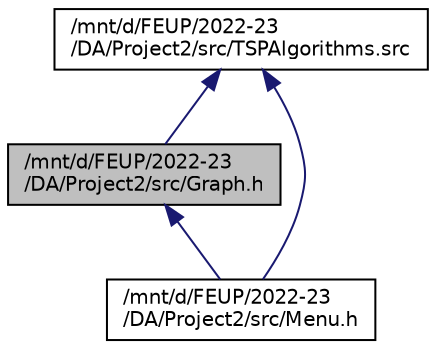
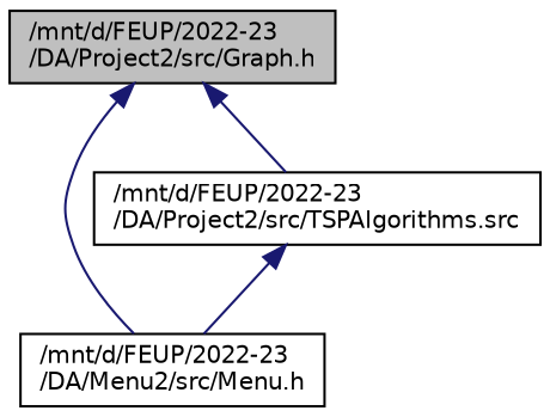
  digraph {
    node [color=black fillcolor=white fontname=Helvetica fontsize=10 shape=record style=filled]
    edge [color=midnightblue dir=back fontname=Helvetica fontsize=10 labelfontname=Helvetica labelfontsize=10 style=solid]
    n1 [fillcolor=grey75 fontcolor=black height=0.2 label="/mnt/d/FEUP/2022-23\l/DA/Project2/src/Graph.h" width=0.4]
-   n2 [height=0.2 label="/mnt/d/FEUP/2022-23\l/DA/Project2/src/Menu.h" width=0.4]
+   n2 [height=0.2 label="/mnt/d/FEUP/2022-23\l/DA/Menu2/src/Menu.h" width=0.4]
    n3 [height=0.2 label="/mnt/d/FEUP/2022-23\l/DA/Project2/src/TSPAlgorithms.src" width=0.4]
    n1 -> n2
-   n3 -> n1
+   n1 -> n3
    n3 -> n2
  }
